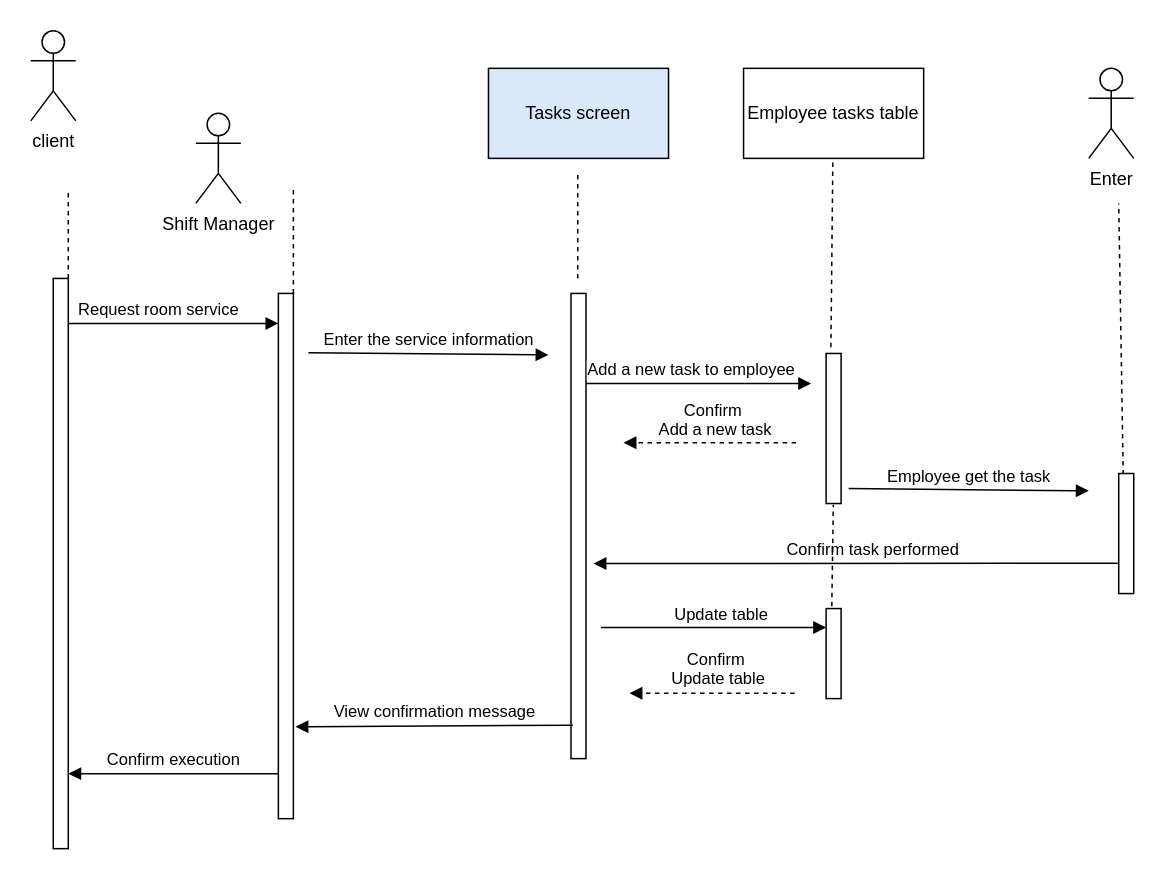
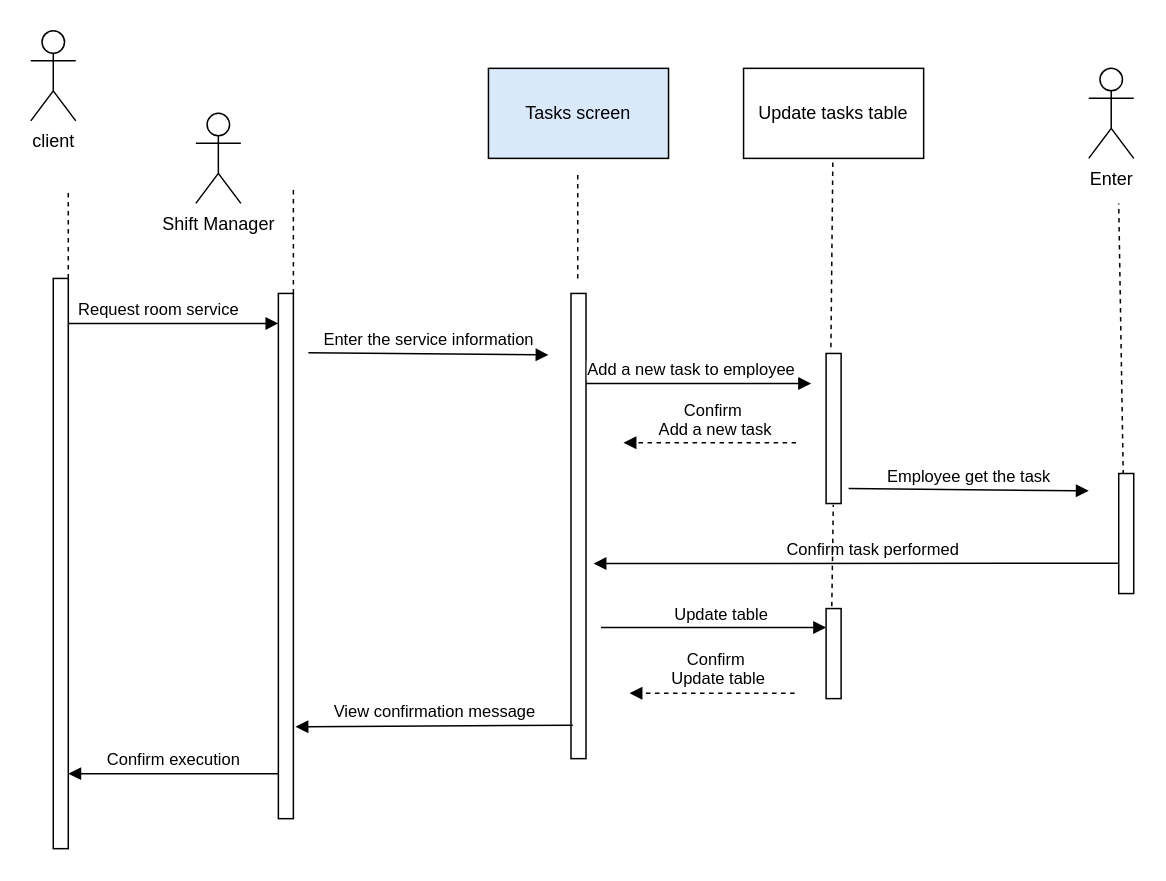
  <mxCell id="0" />
  <mxCell id="1" parent="0" />
  <mxCell id="2" value="Enter" style="shape=umlActor;verticalLabelPosition=bottom;verticalAlign=top;html=1;outlineConnect=0;" parent="1" vertex="1"><mxGeometry x="725" y="45" width="30" height="60" as="geometry" /></mxCell>
  <mxCell id="3" value="Shift Manager" style="shape=umlActor;verticalLabelPosition=bottom;verticalAlign=top;html=1;outlineConnect=0;" parent="1" vertex="1"><mxGeometry x="130" y="75" width="30" height="60" as="geometry" /></mxCell>
  <mxCell id="4" value="Tasks screen" style="rounded=0;whiteSpace=wrap;html=1;fillColor=#dae8fc;" parent="1" vertex="1"><mxGeometry x="325" y="45" width="120" height="60" as="geometry" /></mxCell>
- <mxCell id="5" value="Employee tasks table" style="rounded=0;whiteSpace=wrap;html=1;" parent="1" vertex="1"><mxGeometry x="495" y="45" width="120" height="60" as="geometry" /></mxCell>
+ <mxCell id="5" value="Update tasks table" style="rounded=0;whiteSpace=wrap;html=1;" parent="1" vertex="1"><mxGeometry x="495" y="45" width="120" height="60" as="geometry" /></mxCell>
  <mxCell id="6" value="" style="endArrow=none;dashed=1;html=1;rounded=0;" parent="1" edge="1"><mxGeometry width="50" height="50" relative="1" as="geometry"><mxPoint x="195" y="195" as="sourcePoint" /><mxPoint x="195" y="125" as="targetPoint" /></mxGeometry></mxCell>
  <mxCell id="7" value="" style="endArrow=none;dashed=1;html=1;rounded=0;exitX=0.3;exitY=0.008;exitDx=0;exitDy=0;exitPerimeter=0;" parent="1" source="17" edge="1"><mxGeometry width="50" height="50" relative="1" as="geometry"><mxPoint x="745" y="195" as="sourcePoint" /><mxPoint x="745" y="135" as="targetPoint" /></mxGeometry></mxCell>
  <mxCell id="8" value="&lt;div&gt;Request room service&lt;/div&gt;" style="html=1;verticalAlign=bottom;endArrow=block;rounded=0;" parent="1" edge="1"><mxGeometry x="-0.067" width="80" relative="1" as="geometry"><mxPoint x="35" y="215" as="sourcePoint" /><mxPoint x="185" y="215" as="targetPoint" /><mxPoint as="offset" /></mxGeometry></mxCell>
  <mxCell id="9" value="Enter the service information" style="html=1;verticalAlign=bottom;endArrow=block;rounded=0;" parent="1" edge="1"><mxGeometry width="80" relative="1" as="geometry"><mxPoint x="205" y="234.45" as="sourcePoint" /><mxPoint x="365" y="236" as="targetPoint" /></mxGeometry></mxCell>
  <mxCell id="10" value="client" style="shape=umlActor;verticalLabelPosition=bottom;verticalAlign=top;html=1;outlineConnect=0;" parent="1" vertex="1"><mxGeometry x="20" y="20" width="30" height="60" as="geometry" /></mxCell>
  <mxCell id="11" value="" style="endArrow=none;dashed=1;html=1;rounded=0;" parent="1" edge="1"><mxGeometry width="50" height="50" relative="1" as="geometry"><mxPoint x="45" y="185" as="sourcePoint" /><mxPoint x="45" y="125" as="targetPoint" /></mxGeometry></mxCell>
  <mxCell id="12" value="" style="endArrow=none;dashed=1;html=1;rounded=0;exitX=0.32;exitY=-0.042;exitDx=0;exitDy=0;exitPerimeter=0;" parent="1" source="15" edge="1"><mxGeometry width="50" height="50" relative="1" as="geometry"><mxPoint x="554.5" y="175" as="sourcePoint" /><mxPoint x="554.5" y="105" as="targetPoint" /></mxGeometry></mxCell>
  <mxCell id="13" value="" style="endArrow=none;dashed=1;html=1;rounded=0;" parent="1" edge="1"><mxGeometry width="50" height="50" relative="1" as="geometry"><mxPoint x="384.5" y="185" as="sourcePoint" /><mxPoint x="384.5" y="115" as="targetPoint" /></mxGeometry></mxCell>
  <mxCell id="14" value="" style="html=1;points=[];perimeter=orthogonalPerimeter;" parent="1" vertex="1"><mxGeometry x="380" y="195" width="10" height="310" as="geometry" /></mxCell>
  <mxCell id="15" value="" style="html=1;points=[];perimeter=orthogonalPerimeter;" parent="1" vertex="1"><mxGeometry x="550" y="235" width="10" height="100" as="geometry" /></mxCell>
  <mxCell id="16" value="" style="html=1;points=[];perimeter=orthogonalPerimeter;" parent="1" vertex="1"><mxGeometry x="185" y="195" width="10" height="350" as="geometry" /></mxCell>
  <mxCell id="17" value="" style="html=1;points=[];perimeter=orthogonalPerimeter;" parent="1" vertex="1"><mxGeometry x="745" y="315" width="10" height="80" as="geometry" /></mxCell>
  <mxCell id="18" value="" style="html=1;points=[];perimeter=orthogonalPerimeter;" parent="1" vertex="1"><mxGeometry x="35" y="185" width="10" height="380" as="geometry" /></mxCell>
  <mxCell id="19" value="&lt;div&gt;Confirm task performed&lt;/div&gt;" style="html=1;verticalAlign=bottom;endArrow=block;rounded=0;exitX=-0.06;exitY=0.747;exitDx=0;exitDy=0;exitPerimeter=0;" parent="1" edge="1" source="17"><mxGeometry x="-0.067" width="80" relative="1" as="geometry"><mxPoint x="855" y="375" as="sourcePoint" /><mxPoint x="395" y="375" as="targetPoint" /><mxPoint as="offset" /></mxGeometry></mxCell>
  <mxCell id="20" value="&lt;div&gt;Confirm&amp;nbsp;&lt;/div&gt;Add a new task" style="html=1;verticalAlign=bottom;endArrow=block;rounded=0;dashed=1;" parent="1" edge="1"><mxGeometry x="-0.067" width="80" relative="1" as="geometry"><mxPoint x="530" y="294.5" as="sourcePoint" /><mxPoint x="415" y="294.5" as="targetPoint" /><mxPoint as="offset" /></mxGeometry></mxCell>
  <mxCell id="21" value="&lt;div&gt;Add a new task to employee&lt;/div&gt;" style="html=1;verticalAlign=bottom;endArrow=block;rounded=0;" parent="1" edge="1"><mxGeometry x="-0.067" width="80" relative="1" as="geometry"><mxPoint x="390" y="255" as="sourcePoint" /><mxPoint x="540" y="255" as="targetPoint" /><mxPoint as="offset" /></mxGeometry></mxCell>
  <mxCell id="22" value="&lt;div&gt;Update table&lt;/div&gt;" style="html=1;verticalAlign=bottom;endArrow=block;rounded=0;" parent="1" edge="1"><mxGeometry x="0.067" width="80" relative="1" as="geometry"><mxPoint x="400" y="417.59" as="sourcePoint" /><mxPoint x="550" y="417.59" as="targetPoint" /><mxPoint as="offset" /></mxGeometry></mxCell>
  <mxCell id="23" value="" style="endArrow=none;dashed=1;html=1;rounded=0;exitX=0.38;exitY=-0.027;exitDx=0;exitDy=0;exitPerimeter=0;entryX=0.48;entryY=1.008;entryDx=0;entryDy=0;entryPerimeter=0;" parent="1" source="24" target="15" edge="1"><mxGeometry width="50" height="50" relative="1" as="geometry"><mxPoint x="565" y="175" as="sourcePoint" /><mxPoint x="564.5" y="115" as="targetPoint" /></mxGeometry></mxCell>
  <mxCell id="24" value="" style="html=1;points=[];perimeter=orthogonalPerimeter;" parent="1" vertex="1"><mxGeometry x="550" y="405" width="10" height="60" as="geometry" /></mxCell>
  <mxCell id="25" value="&lt;div&gt;Confirm&amp;nbsp;&lt;/div&gt;Update table" style="html=1;verticalAlign=bottom;endArrow=block;rounded=0;dashed=1;" parent="1" edge="1"><mxGeometry x="-0.067" width="80" relative="1" as="geometry"><mxPoint x="529" y="461.41" as="sourcePoint" /><mxPoint x="419" y="461.41" as="targetPoint" /><mxPoint as="offset" /></mxGeometry></mxCell>
  <mxCell id="26" value="View confirmation message" style="html=1;verticalAlign=bottom;endArrow=block;rounded=0;exitX=0.12;exitY=0.928;exitDx=0;exitDy=0;exitPerimeter=0;entryX=1.14;entryY=0.825;entryDx=0;entryDy=0;entryPerimeter=0;" parent="1" edge="1" target="16" source="14"><mxGeometry width="80" relative="1" as="geometry"><mxPoint x="365" y="485" as="sourcePoint" /><mxPoint x="225" y="485" as="targetPoint" /></mxGeometry></mxCell>
  <mxCell id="27" value="Confirm execution" style="html=1;verticalAlign=bottom;endArrow=block;rounded=0;" parent="1" edge="1"><mxGeometry width="80" relative="1" as="geometry"><mxPoint x="185" y="515" as="sourcePoint" /><mxPoint x="45" y="515" as="targetPoint" /></mxGeometry></mxCell>
  <mxCell id="28" value="Employee get the task" style="html=1;verticalAlign=bottom;endArrow=block;rounded=0;" edge="1" parent="1"><mxGeometry width="80" relative="1" as="geometry"><mxPoint x="565" y="325" as="sourcePoint" /><mxPoint x="725" y="326.55" as="targetPoint" /></mxGeometry></mxCell>
